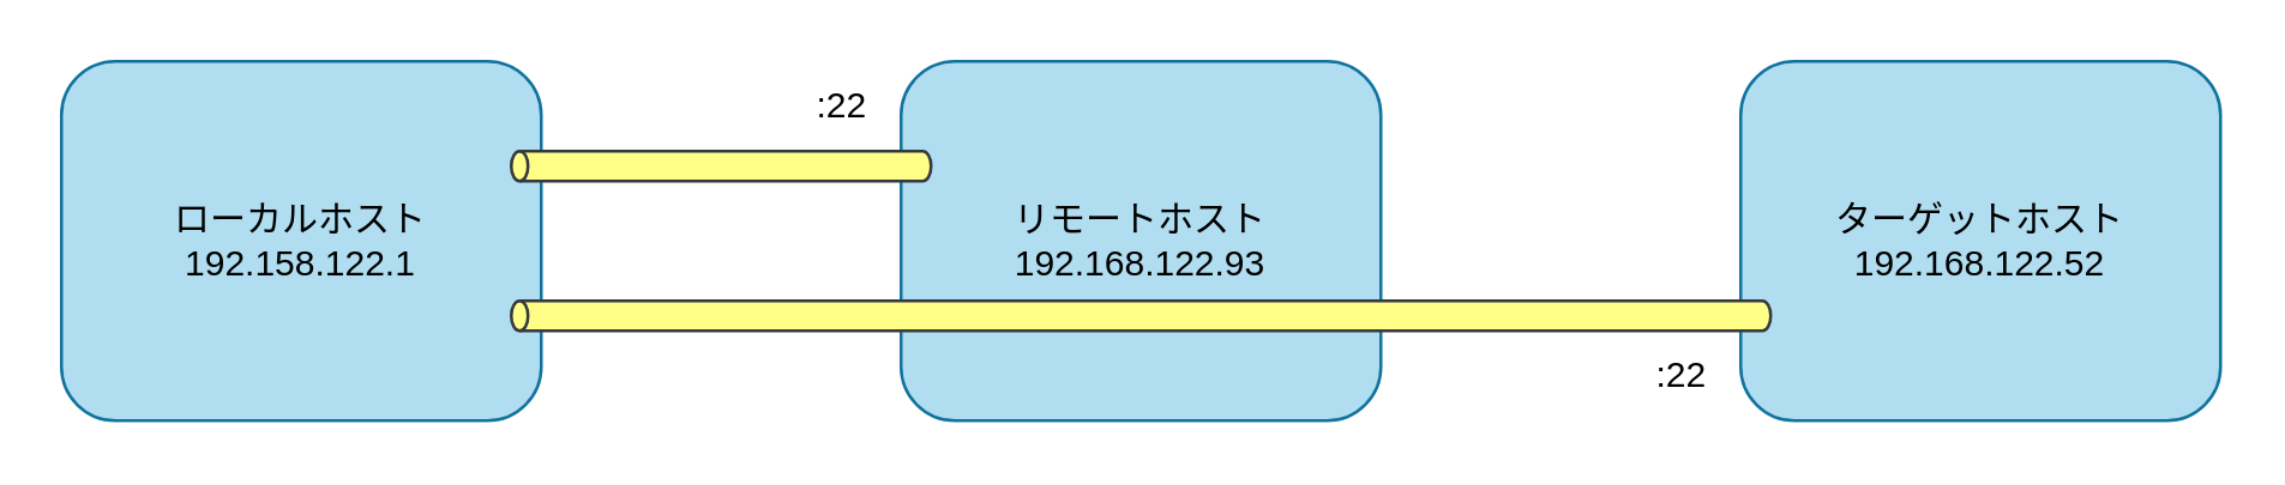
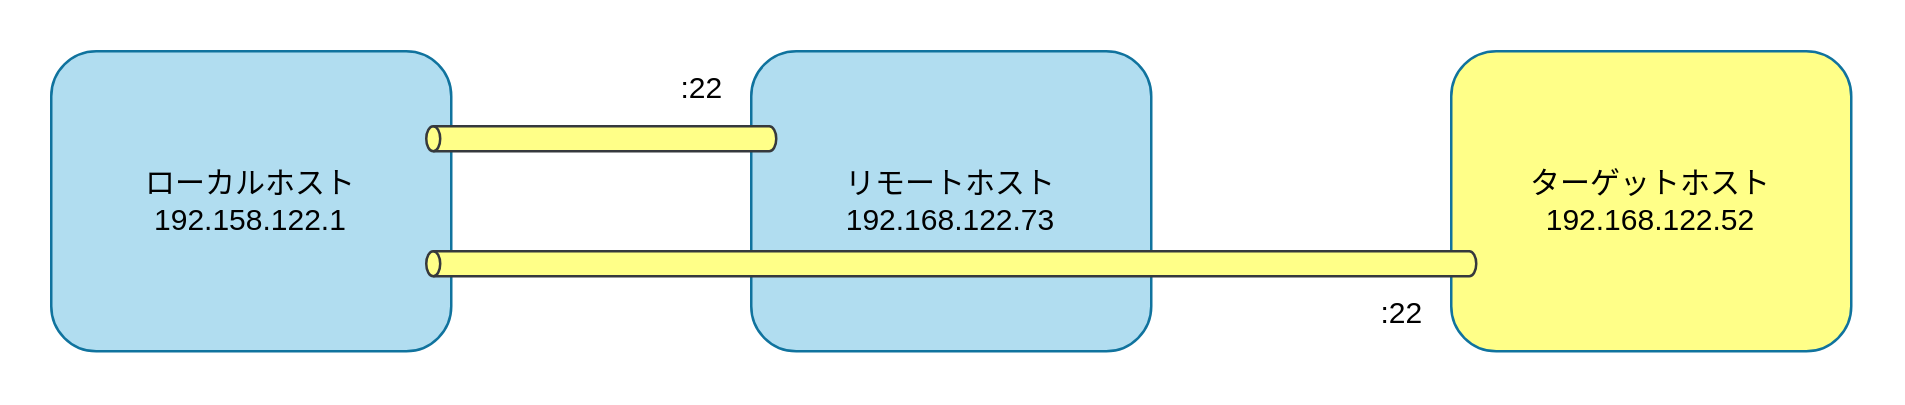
  <mxCell id="0" />
  <mxCell id="1" parent="0" />
  <mxCell id="2" value="&lt;div&gt;ローカルホスト&lt;/div&gt;&lt;div&gt;192.158.122.1&lt;/div&gt;" style="rounded=1;whiteSpace=wrap;html=1;fillColor=#b1ddf0;strokeColor=#10739e;" vertex="1" parent="1"><mxGeometry x="20" y="20" width="160" height="120" as="geometry" /></mxCell>
- <mxCell id="3" value="&lt;div&gt;リモートホスト&lt;/div&gt;&lt;div&gt;192.168.122.93&lt;/div&gt;" style="rounded=1;whiteSpace=wrap;html=1;fillColor=#b1ddf0;strokeColor=#10739e;" vertex="1" parent="1"><mxGeometry x="300" y="20" width="160" height="120" as="geometry" /></mxCell>
- <mxCell id="4" value="&lt;div&gt;ターゲットホスト&lt;/div&gt;&lt;div&gt;192.168.122.52&lt;/div&gt;" style="rounded=1;whiteSpace=wrap;html=1;fillColor=#b1ddf0;strokeColor=#10739e;" vertex="1" parent="1"><mxGeometry x="580" y="20" width="160" height="120" as="geometry" /></mxCell>
+ <mxCell id="3" value="&lt;div&gt;リモートホスト&lt;/div&gt;&lt;div&gt;192.168.122.73&lt;/div&gt;" style="rounded=1;whiteSpace=wrap;html=1;fillColor=#b1ddf0;strokeColor=#10739e;" vertex="1" parent="1"><mxGeometry x="300" y="20" width="160" height="120" as="geometry" /></mxCell>
+ <mxCell id="4" value="&lt;div&gt;ターゲットホスト&lt;/div&gt;&lt;div&gt;192.168.122.52&lt;/div&gt;" style="rounded=1;whiteSpace=wrap;html=1;fillColor=#ffff88;strokeColor=#10739e;" vertex="1" parent="1"><mxGeometry x="580" y="20" width="160" height="120" as="geometry" /></mxCell>
  <mxCell id="5" value="" style="shape=cylinder3;whiteSpace=wrap;html=1;boundedLbl=1;backgroundOutline=1;size=2.793;direction=north;fillColor=#ffff88;strokeColor=#36393d;" vertex="1" parent="1"><mxGeometry x="170" y="50" width="140" height="10" as="geometry" /></mxCell>
  <mxCell id="6" value="" style="shape=cylinder3;whiteSpace=wrap;html=1;boundedLbl=1;backgroundOutline=1;size=2.793;direction=north;fillColor=#ffff88;strokeColor=#36393d;" vertex="1" parent="1"><mxGeometry x="170" y="100" width="420" height="10" as="geometry" /></mxCell>
  <mxCell id="7" value=":22" style="text;html=1;align=center;verticalAlign=middle;resizable=0;points=[];autosize=1;strokeColor=none;fillColor=none;" vertex="1" parent="1"><mxGeometry x="260" y="20" width="40" height="30" as="geometry" /></mxCell>
  <mxCell id="8" value=":22" style="text;html=1;align=center;verticalAlign=middle;resizable=0;points=[];autosize=1;strokeColor=none;fillColor=none;" vertex="1" parent="1"><mxGeometry x="540" y="110" width="40" height="30" as="geometry" /></mxCell>
